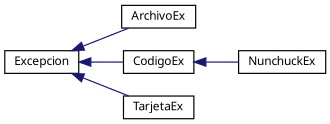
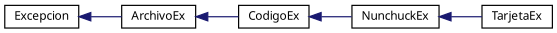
  digraph {
    rankdir=LR
    node [color=black fillcolor=white fontname="FreeSans.ttf" fontsize=10 shape=record style=filled]
    edge [color=midnightblue dir=back fontname="FreeSans.ttf" fontsize=10 labelfontname="FreeSans.ttf" labelfontsize=10 style=solid]
    n1 [height=0.2 label=Excepcion width=0.4]
    n2 [height=0.2 label=ArchivoEx width=0.4]
    n3 [height=0.2 label=CodigoEx width=0.4]
    n4 [height=0.2 label=TarjetaEx width=0.4]
    n5 [height=0.2 label=NunchuckEx width=0.4]
    n1 -> n2
-   n1 -> n3
-   n1 -> n4
+   n2 -> n3
+   n5 -> n4
    n3 -> n5
  }
